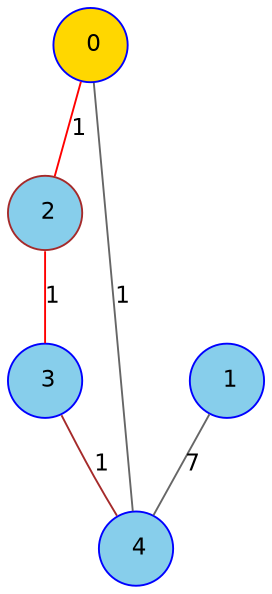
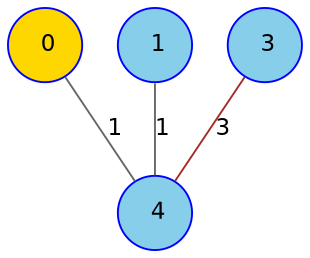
  graph {
    fixedsize="true;"
    fontname="DejaVu Sans"
    node [color=blue fillcolor=skyblue fontname="DejaVu Sans" fontsize=12 hight=.12 shape=circle style=filled]
    edge [color=red fontname="DejaVu Sans" fontsize=12]
    n1 [fillcolor=gold label=" 0" width=.12]
-   n2 [color=brown label=" 2" width=.12]
    n3 [label=" 4" width=.12]
    n4 [label=" 1" width=.12]
    n5 [label=" 3" width=.12]
-   n1 -- n2 [label=1]
    n1 -- n3 [color=gray40 label=1]
-   n2 -- n5 [label=1]
-   n4 -- n3 [color=gray40 label=7]
-   n5 -- n3 [color=brown label=1]
+   n4 -- n3 [color=gray40 label=1]
+   n5 -- n3 [color=brown label=3]
  }
